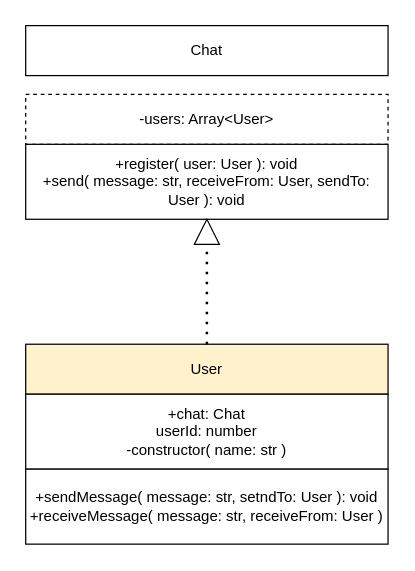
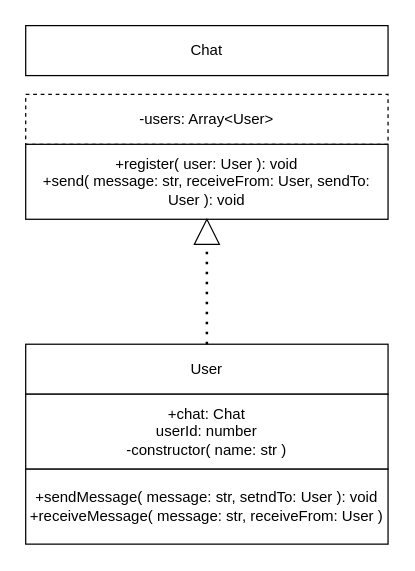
  <mxCell id="0" />
  <mxCell id="1" parent="0" />
  <mxCell id="2" value="Chat" style="rounded=0;whiteSpace=wrap;html=1;" parent="1" vertex="1"><mxGeometry x="20" y="20" width="290" height="40" as="geometry" /></mxCell>
  <mxCell id="3" value="-users: Array&amp;lt;User&amp;gt;" style="rounded=0;whiteSpace=wrap;html=1;dashed=1;" parent="1" vertex="1"><mxGeometry x="20" y="75" width="290" height="40" as="geometry" /></mxCell>
  <mxCell id="4" value="+register( user: User ): void&lt;br&gt;+send( message: str, receiveFrom: User, sendTo: User ): void" style="rounded=0;whiteSpace=wrap;html=1;" parent="1" vertex="1"><mxGeometry x="20" y="115" width="290" height="60" as="geometry" /></mxCell>
- <mxCell id="5" value="User" style="rounded=0;whiteSpace=wrap;html=1;fillColor=#fff2cc;" parent="1" vertex="1"><mxGeometry x="20" y="275" width="290" height="40" as="geometry" /></mxCell>
+ <mxCell id="5" value="User" style="rounded=0;whiteSpace=wrap;html=1;" parent="1" vertex="1"><mxGeometry x="20" y="275" width="290" height="40" as="geometry" /></mxCell>
  <mxCell id="6" value="+chat: Chat&lt;br&gt;userId: number&lt;br&gt;-constructor( name: str )" style="rounded=0;whiteSpace=wrap;html=1;" parent="1" vertex="1"><mxGeometry x="20" y="315" width="290" height="60" as="geometry" /></mxCell>
  <mxCell id="7" value="+sendMessage( message: str, setndTo: User ): void&lt;br&gt;+receiveMessage( message: str, receiveFrom: User )" style="rounded=0;whiteSpace=wrap;html=1;" parent="1" vertex="1"><mxGeometry x="20" y="375" width="290" height="60" as="geometry" /></mxCell>
  <mxCell id="8" value="" style="endArrow=none;dashed=1;html=1;dashPattern=1 3;strokeWidth=2;" parent="1" edge="1"><mxGeometry width="50" height="50" relative="1" as="geometry"><mxPoint x="165" y="275" as="sourcePoint" /><mxPoint x="165" y="195" as="targetPoint" /></mxGeometry></mxCell>
  <mxCell id="9" value="" style="triangle;whiteSpace=wrap;html=1;rotation=-90;" vertex="1" parent="1"><mxGeometry x="155" y="175" width="20" height="20" as="geometry" /></mxCell>
